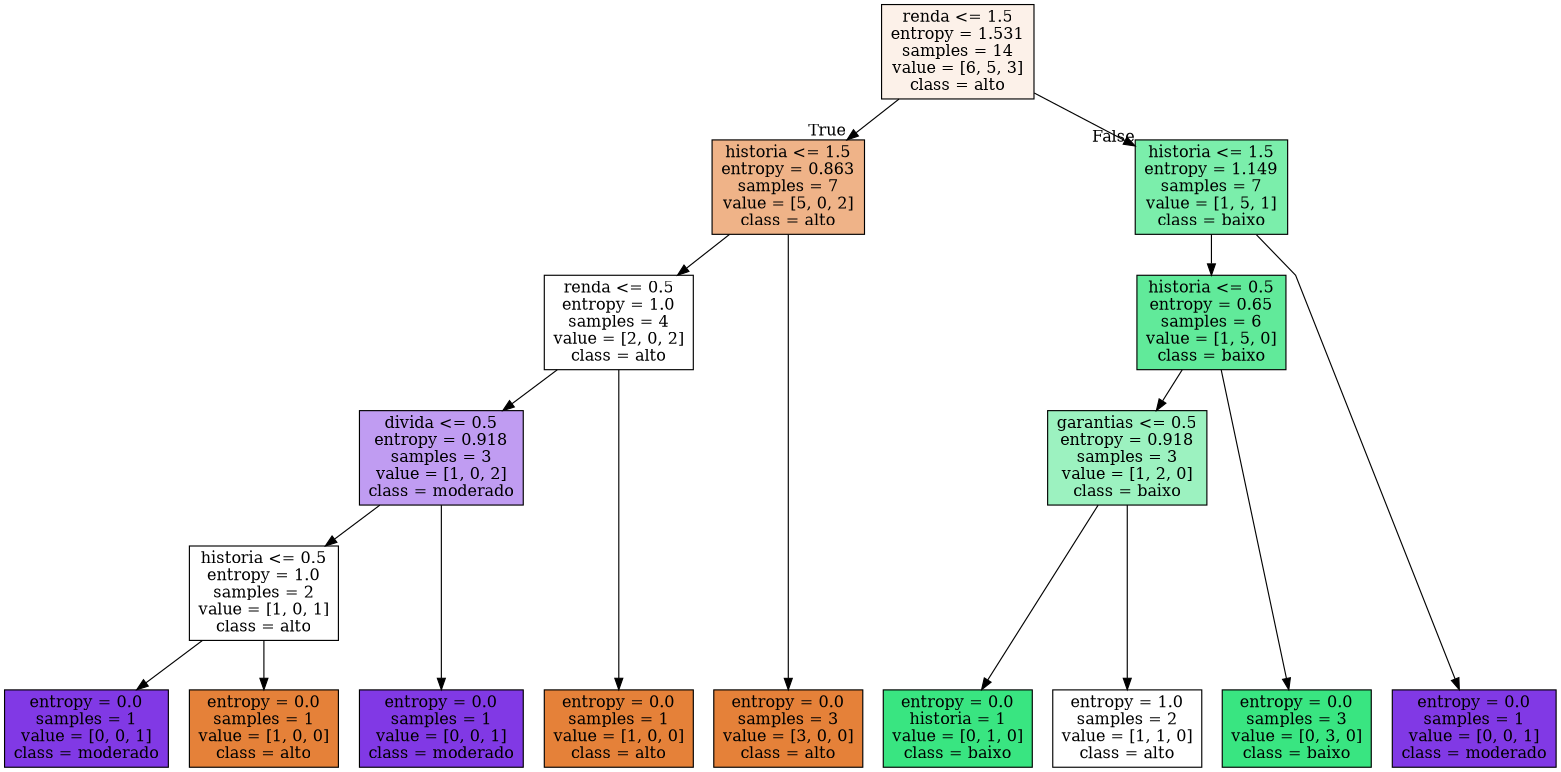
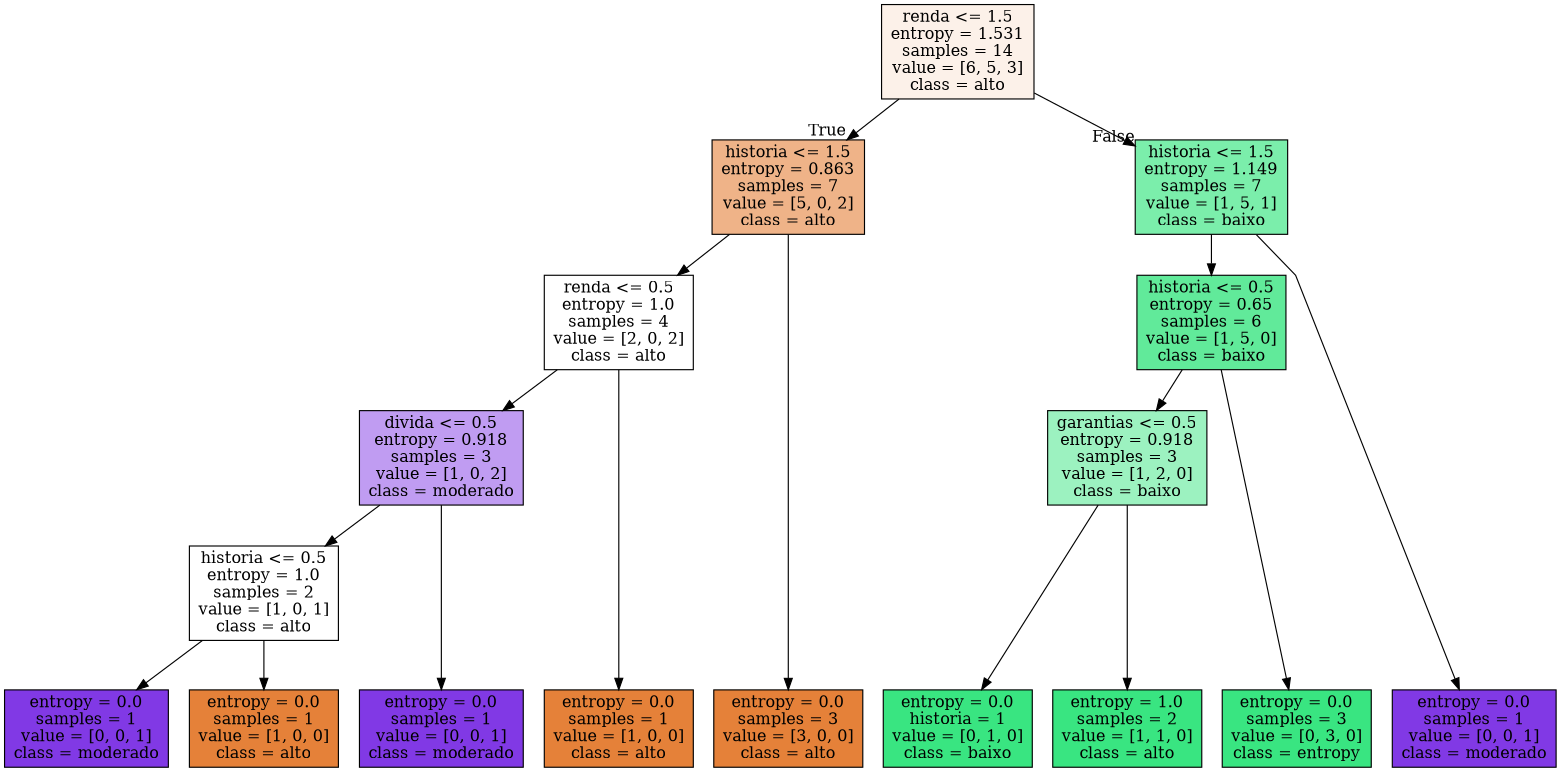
  digraph {
    ranksep=equally
    splines=polyline
    node [color=black fillcolor="#ffffff" shape=box style=filled]
    n1 [fillcolor="#fcf1e9" label="renda <= 1.5\nentropy = 1.531\nsamples = 14\nvalue = [6, 5, 3]\nclass = alto"]
    n2 [fillcolor="#efb388" label="historia <= 1.5\nentropy = 0.863\nsamples = 7\nvalue = [5, 0, 2]\nclass = alto"]
    n3 [fillcolor="#7beeab" label="historia <= 1.5\nentropy = 1.149\nsamples = 7\nvalue = [1, 5, 1]\nclass = baixo"]
    n4 [label="renda <= 0.5\nentropy = 1.0\nsamples = 4\nvalue = [2, 0, 2]\nclass = alto"]
    n5 [fillcolor="#61ea9a" label="historia <= 0.5\nentropy = 0.65\nsamples = 6\nvalue = [1, 5, 0]\nclass = baixo"]
    n6 [fillcolor="#c09cf2" label="divida <= 0.5\nentropy = 0.918\nsamples = 3\nvalue = [1, 0, 2]\nclass = moderado"]
    n7 [fillcolor="#9cf2c0" label="garantias <= 0.5\nentropy = 0.918\nsamples = 3\nvalue = [1, 2, 0]\nclass = baixo"]
    n8 [label="historia <= 0.5\nentropy = 1.0\nsamples = 2\nvalue = [1, 0, 1]\nclass = alto"]
    n9 [fillcolor="#e58139" label="entropy = 0.0\nsamples = 1\nvalue = [1, 0, 0]\nclass = alto"]
    n10 [fillcolor="#8139e5" label="entropy = 0.0\nsamples = 1\nvalue = [0, 0, 1]\nclass = moderado"]
    n11 [fillcolor="#e58139" label="entropy = 0.0\nsamples = 1\nvalue = [1, 0, 0]\nclass = alto"]
    n12 [fillcolor="#8139e5" label="entropy = 0.0\nsamples = 1\nvalue = [0, 0, 1]\nclass = moderado"]
    n13 [fillcolor="#e58139" label="entropy = 0.0\nsamples = 3\nvalue = [3, 0, 0]\nclass = alto"]
-   n14 [fillcolor="#39e581" label="entropy = 0.0\nsamples = 3\nvalue = [0, 3, 0]\nclass = baixo"]
+   n14 [fillcolor="#39e581" label="entropy = 0.0\nsamples = 3\nvalue = [0, 3, 0]\nclass = entropy"]
    n15 [fillcolor="#39e581" label="entropy = 0.0\nhistoria = 1\nvalue = [0, 1, 0]\nclass = baixo"]
-   n16 [label="entropy = 1.0\nsamples = 2\nvalue = [1, 1, 0]\nclass = alto"]
+   n16 [fillcolor="#39e581" label="entropy = 1.0\nsamples = 2\nvalue = [1, 1, 0]\nclass = alto"]
    n17 [fillcolor="#8139e5" label="entropy = 0.0\nsamples = 1\nvalue = [0, 0, 1]\nclass = moderado"]
    subgraph sub_1 {
      rank=same
      n1
    }
    subgraph sub_2 {
      rank=same
      n2
      n3
    }
    subgraph sub_3 {
      rank=same
      n4
      n5
    }
    subgraph sub_4 {
      rank=same
      n6
      n7
    }
    subgraph sub_5 {
      rank=same
      n8
    }
    subgraph sub_6 {
      rank=same
      n9
      n10
      n11
      n12
      n13
      n14
      n15
      n16
      n17
    }
    n1 -> n2 [headlabel=True labelangle=45 labeldistance=2.5]
    n1 -> n3 [headlabel=False labelangle=-45 labeldistance=2.5]
    n2 -> n4
    n2 -> n13
    n3 -> n5
    n3 -> n17
    n4 -> n6
    n4 -> n9
    n5 -> n7
    n5 -> n14
    n6 -> n8
    n6 -> n12
    n7 -> n15
    n7 -> n16
    n8 -> n10
    n8 -> n11
  }
